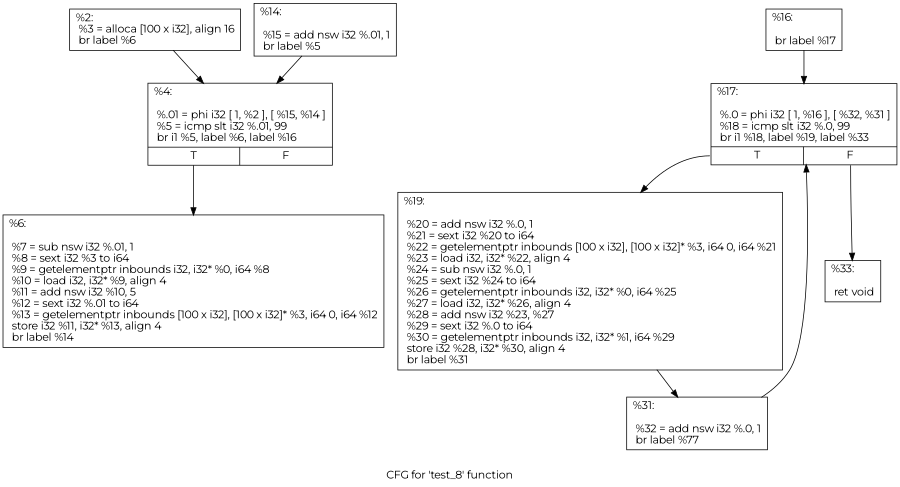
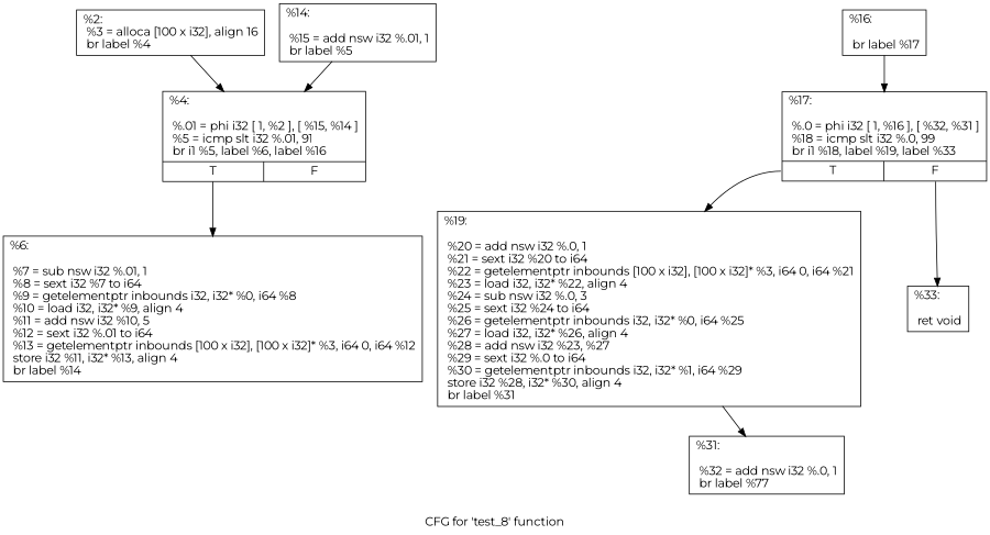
  digraph {
    fontname=Montserrat
    label="CFG for 'test_8' function"
    node [fontname=Montserrat shape=record]
    edge [fontname=Montserrat]
-   n1 [label="{%2:\l  %3 = alloca [100 x i32], align 16\l  br label %6\l}"]
-   n2 [label="{%4:\l\l  %.01 = phi i32 [ 1, %2 ], [ %15, %14 ]\l  %5 = icmp slt i32 %.01, 99\l  br i1 %5, label %6, label %16\l|{<s0>T|<s1>F}}"]
-   n3 [label="{%6:\l\l  %7 = sub nsw i32 %.01, 1\l  %8 = sext i32 %3 to i64\l  %9 = getelementptr inbounds i32, i32* %0, i64 %8\l  %10 = load i32, i32* %9, align 4\l  %11 = add nsw i32 %10, 5\l  %12 = sext i32 %.01 to i64\l  %13 = getelementptr inbounds [100 x i32], [100 x i32]* %3, i64 0, i64 %12\l  store i32 %11, i32* %13, align 4\l  br label %14\l}"]
+   n1 [label="{%2:\l  %3 = alloca [100 x i32], align 16\l  br label %4\l}"]
+   n2 [label="{%4:\l\l  %.01 = phi i32 [ 1, %2 ], [ %15, %14 ]\l  %5 = icmp slt i32 %.01, 91\l  br i1 %5, label %6, label %16\l|{<s0>T|<s1>F}}"]
+   n3 [label="{%6:\l\l  %7 = sub nsw i32 %.01, 1\l  %8 = sext i32 %7 to i64\l  %9 = getelementptr inbounds i32, i32* %0, i64 %8\l  %10 = load i32, i32* %9, align 4\l  %11 = add nsw i32 %10, 5\l  %12 = sext i32 %.01 to i64\l  %13 = getelementptr inbounds [100 x i32], [100 x i32]* %3, i64 0, i64 %12\l  store i32 %11, i32* %13, align 4\l  br label %14\l}"]
    n4 [label="{%16:\l\l  br label %17\l}"]
    n5 [label="{%17:\l\l  %.0 = phi i32 [ 1, %16 ], [ %32, %31 ]\l  %18 = icmp slt i32 %.0, 99\l  br i1 %18, label %19, label %33\l|{<s0>T|<s1>F}}"]
    n6 [label="{%14:\l\l  %15 = add nsw i32 %.01, 1\l  br label %5\l}"]
-   n7 [label="{%19:\l\l  %20 = add nsw i32 %.0, 1\l  %21 = sext i32 %20 to i64\l  %22 = getelementptr inbounds [100 x i32], [100 x i32]* %3, i64 0, i64 %21\l  %23 = load i32, i32* %22, align 4\l  %24 = sub nsw i32 %.0, 1\l  %25 = sext i32 %24 to i64\l  %26 = getelementptr inbounds i32, i32* %0, i64 %25\l  %27 = load i32, i32* %26, align 4\l  %28 = add nsw i32 %23, %27\l  %29 = sext i32 %.0 to i64\l  %30 = getelementptr inbounds i32, i32* %1, i64 %29\l  store i32 %28, i32* %30, align 4\l  br label %31\l}"]
+   n7 [label="{%19:\l\l  %20 = add nsw i32 %.0, 1\l  %21 = sext i32 %20 to i64\l  %22 = getelementptr inbounds [100 x i32], [100 x i32]* %3, i64 0, i64 %21\l  %23 = load i32, i32* %22, align 4\l  %24 = sub nsw i32 %.0, 3\l  %25 = sext i32 %24 to i64\l  %26 = getelementptr inbounds i32, i32* %0, i64 %25\l  %27 = load i32, i32* %26, align 4\l  %28 = add nsw i32 %23, %27\l  %29 = sext i32 %.0 to i64\l  %30 = getelementptr inbounds i32, i32* %1, i64 %29\l  store i32 %28, i32* %30, align 4\l  br label %31\l}"]
    n8 [label="{%33:\l\l  ret void\l}"]
    n9 [label="{%31:\l\l  %32 = add nsw i32 %.0, 1\l  br label %77\l}"]
    n1 -> n2
    n2 -> n3 [tailport=s0]
    n4 -> n5
    n5 -> n7 [tailport=s0]
    n5 -> n8 [tailport=s1]
    n6 -> n2
    n7 -> n9
-   n9 -> n5
  }
